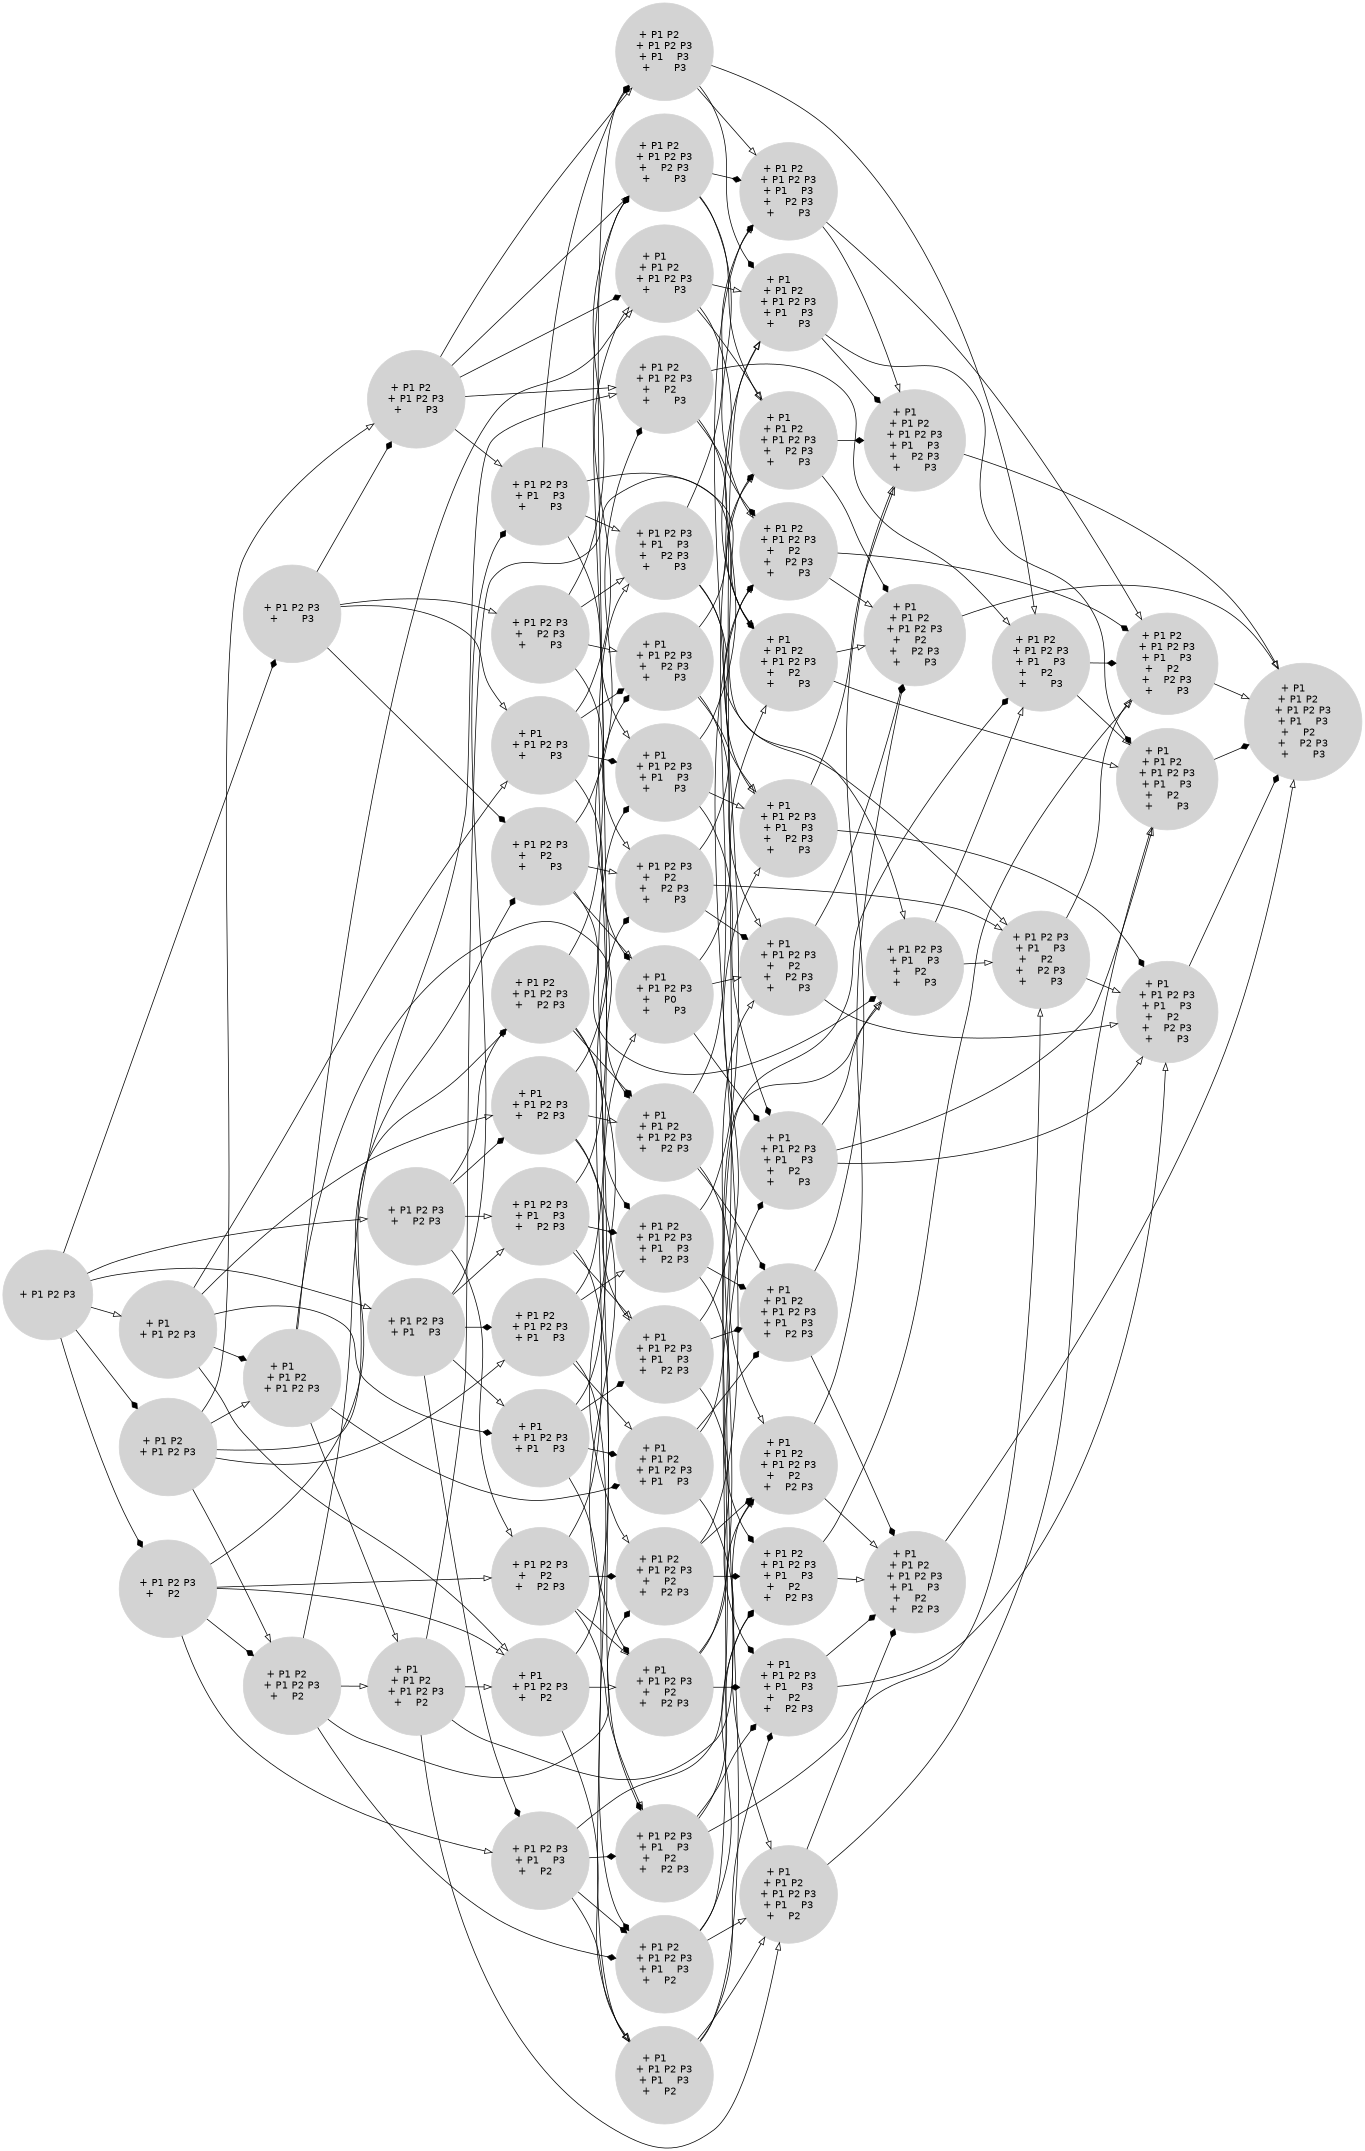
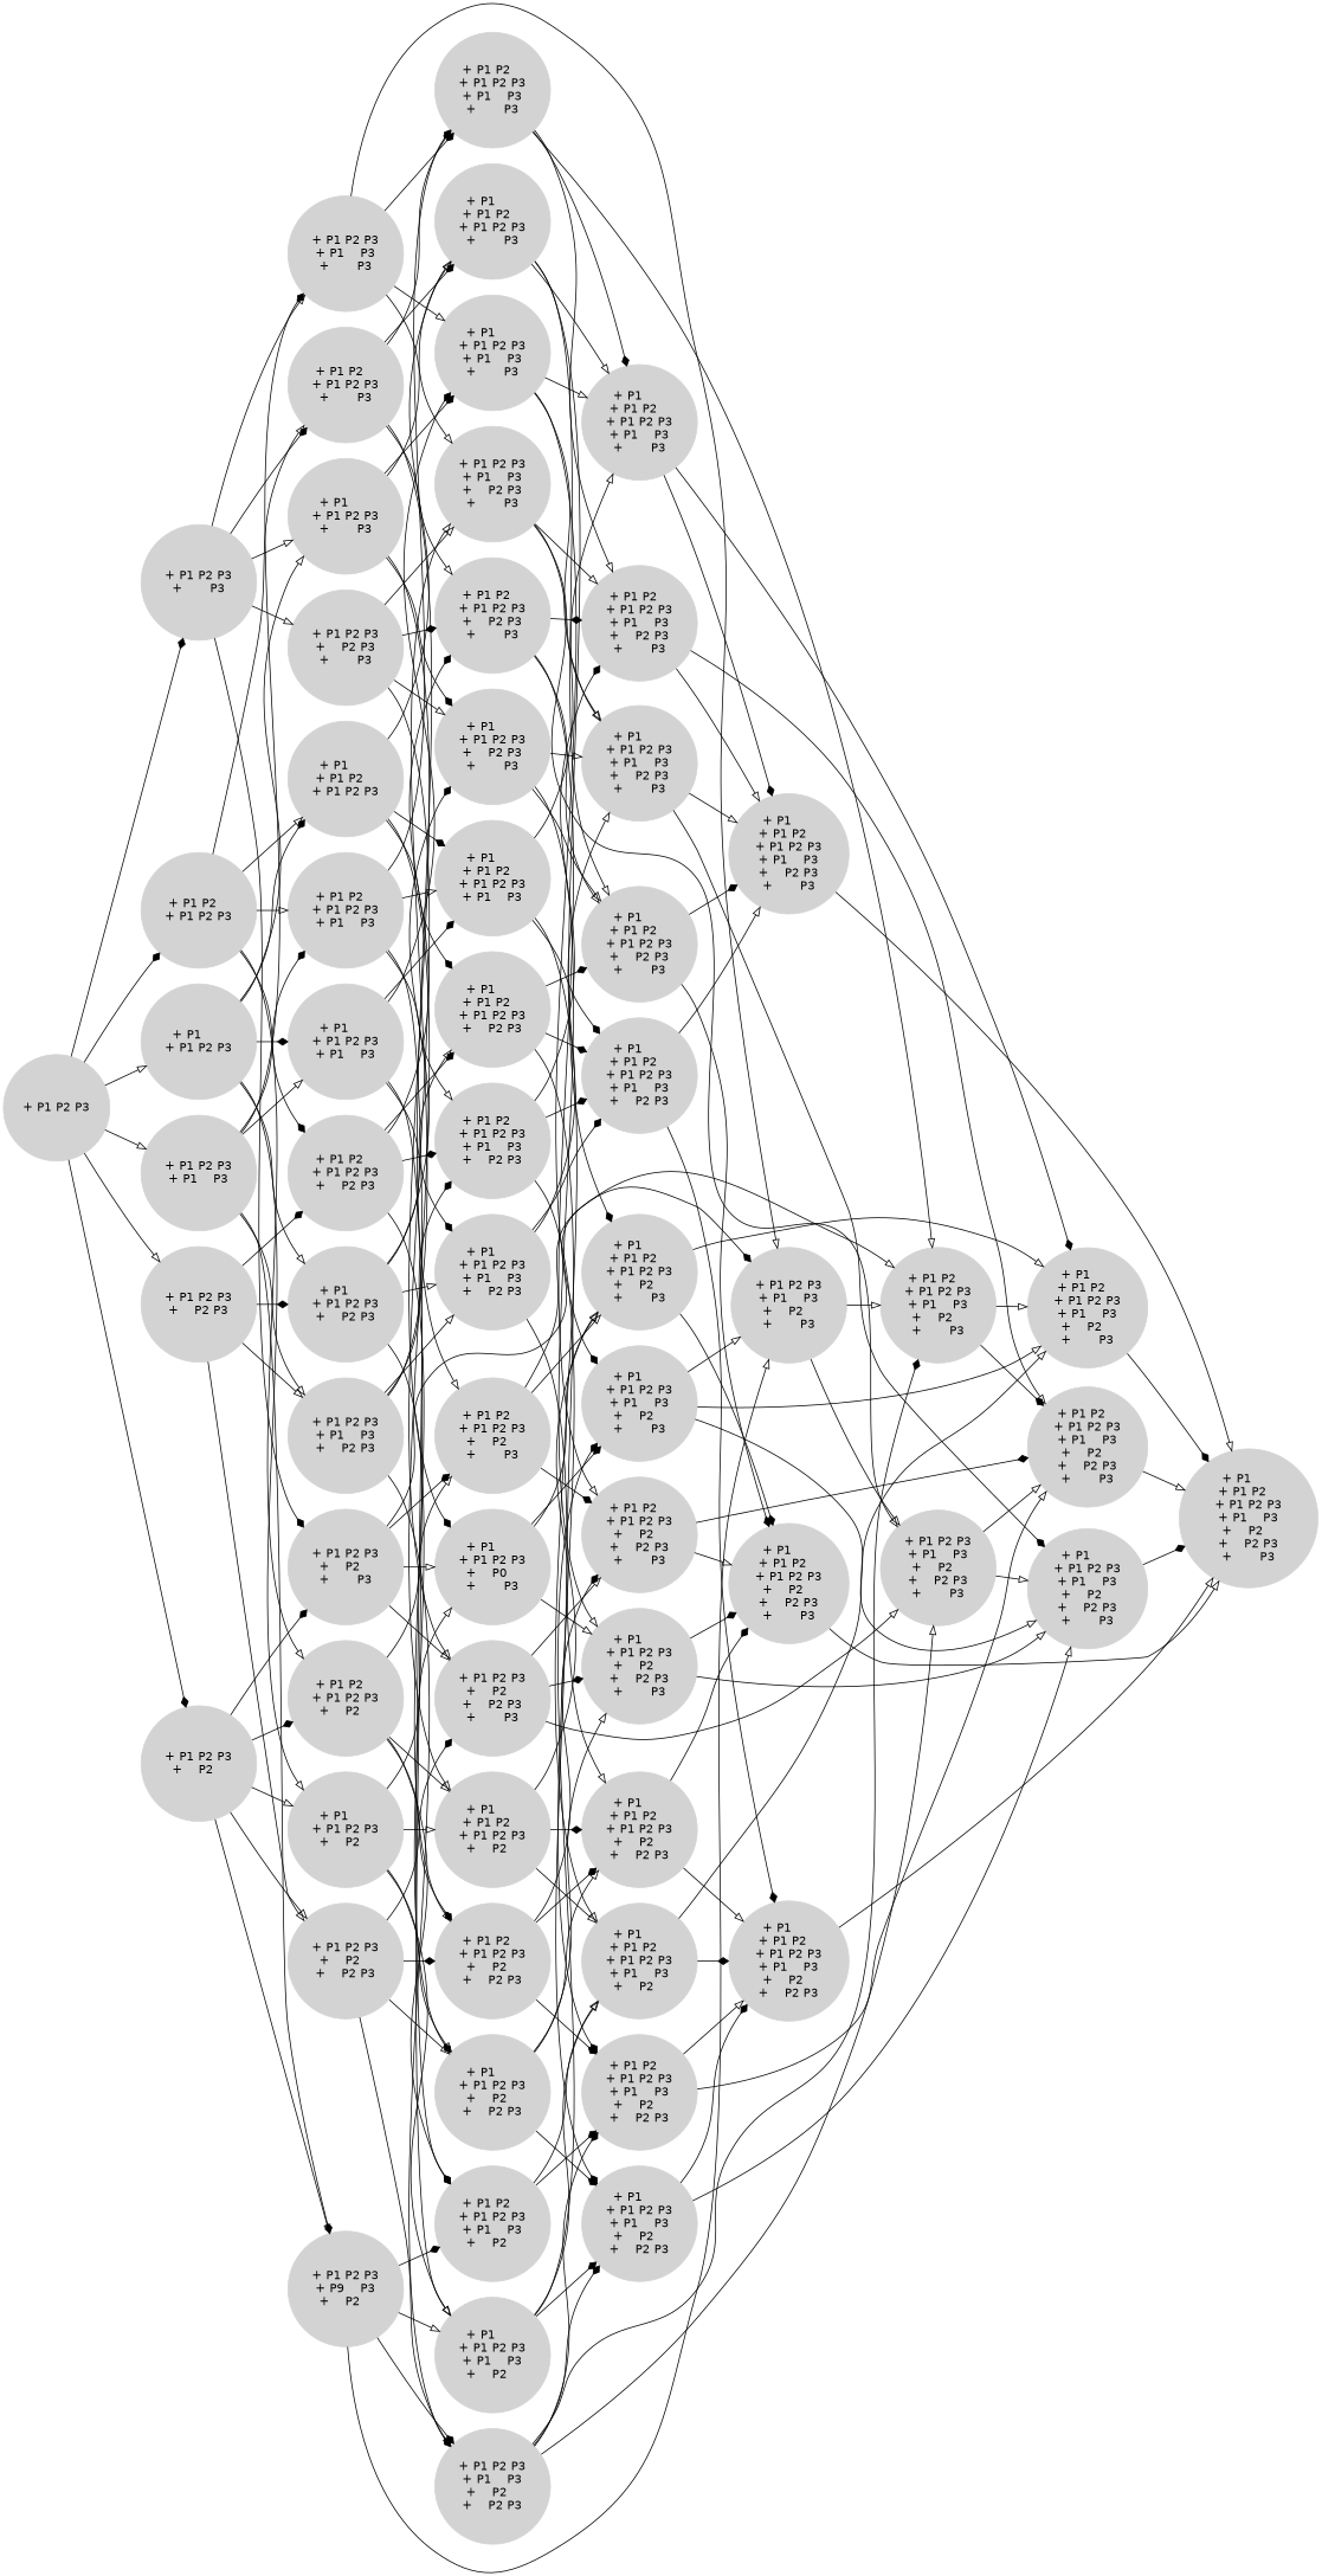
  digraph {
    fontname="DejaVu Sans"
    rankdir=LR
    node [color=lightgray fontname="DejaVu Sans" shape=circle style=filled]
    edge [arrowhead=onormal fontname="DejaVu Sans"]
    n1 [label="+ P1 P2   \n+ P1 P2 P3\n+       P3"]
    n2 [label="+ P1      \n+ P1 P2   \n+ P1 P2 P3\n+       P3"]
    n3 [label="+ P1 P2   \n+ P1 P2 P3\n+ P1    P3\n+       P3"]
    n4 [label="+ P1 P2   \n+ P1 P2 P3\n+    P2   \n+       P3"]
    n5 [label="+ P1 P2   \n+ P1 P2 P3\n+    P2 P3\n+       P3"]
    n6 [label="+ P1      \n+ P1 P2   \n+ P1 P2 P3\n+ P1    P3\n+       P3"]
    n7 [label="+ P1      \n+ P1 P2   \n+ P1 P2 P3\n+    P2   \n+       P3"]
    n8 [label="+ P1      \n+ P1 P2   \n+ P1 P2 P3\n+    P2 P3\n+       P3"]
    n9 [label="+ P1 P2   \n+ P1 P2 P3\n+ P1    P3\n+    P2   \n+       P3"]
    n10 [label="+ P1 P2   \n+ P1 P2 P3\n+ P1    P3\n+    P2 P3\n+       P3"]
    n11 [label="+ P1 P2   \n+ P1 P2 P3\n+    P2   \n+    P2 P3\n+       P3"]
    n12 [label="+ P1      \n+ P1 P2   \n+ P1 P2 P3\n+ P1    P3\n+    P2   \n+       P3"]
    n13 [label="+ P1      \n+ P1 P2   \n+ P1 P2 P3\n+ P1    P3\n+    P2 P3\n+       P3"]
    n14 [label="+ P1      \n+ P1 P2   \n+ P1 P2 P3\n+    P2   \n+    P2 P3\n+       P3"]
    n15 [label="+ P1      \n+ P1 P2 P3\n+       P3"]
    n16 [label="+ P1      \n+ P1 P2 P3\n+ P1    P3\n+       P3"]
    n17 [label="+ P1      \n+ P1 P2 P3\n+    P0   \n+       P3"]
    n18 [label="+ P1      \n+ P1 P2 P3\n+    P2 P3\n+       P3"]
    n19 [label="+ P1      \n+ P1 P2 P3\n+ P1    P3\n+    P2   \n+       P3"]
    n20 [label="+ P1      \n+ P1 P2 P3\n+ P1    P3\n+    P2 P3\n+       P3"]
    n21 [label="+ P1      \n+ P1 P2 P3\n+    P2   \n+    P2 P3\n+       P3"]
    n22 [label="+ P1 P2 P3\n+       P3"]
    n23 [label="+ P1 P2 P3\n+ P1    P3\n+       P3"]
    n24 [label="+ P1 P2 P3\n+    P2   \n+       P3"]
    n25 [label="+ P1 P2 P3\n+    P2 P3\n+       P3"]
    n26 [label="+ P1 P2 P3\n+ P1    P3\n+    P2   \n+       P3"]
    n27 [label="+ P1 P2 P3\n+ P1    P3\n+    P2 P3\n+       P3"]
    n28 [label="+ P1 P2 P3\n+    P2   \n+    P2 P3\n+       P3"]
    n29 [label="+ P1 P2 P3\n+ P1    P3\n+    P2   \n+    P2 P3\n+       P3"]
    n30 [label="+ P1      \n+ P1 P2 P3\n+ P1    P3\n+    P2   \n+    P2 P3\n+       P3"]
    n31 [label="+ P1      \n+ P1 P2   \n+ P1 P2 P3\n+ P1    P3\n+    P2   \n+    P2 P3\n+       P3"]
    n32 [label="+ P1 P2   \n+ P1 P2 P3\n+ P1    P3\n+    P2   \n+    P2 P3\n+       P3"]
    n33 [label="+ P1 P2   \n+ P1 P2 P3\n+    P2 P3"]
    n34 [label="+ P1      \n+ P1 P2   \n+ P1 P2 P3\n+    P2 P3"]
    n35 [label="+ P1 P2   \n+ P1 P2 P3\n+ P1    P3\n+    P2 P3"]
    n36 [label="+ P1 P2   \n+ P1 P2 P3\n+    P2   \n+    P2 P3"]
    n37 [label="+ P1      \n+ P1 P2   \n+ P1 P2 P3\n+ P1    P3\n+    P2 P3"]
    n38 [label="+ P1      \n+ P1 P2   \n+ P1 P2 P3\n+    P2   \n+    P2 P3"]
    n39 [label="+ P1 P2   \n+ P1 P2 P3\n+ P1    P3\n+    P2   \n+    P2 P3"]
    n40 [label="+ P1      \n+ P1 P2   \n+ P1 P2 P3\n+ P1    P3\n+    P2   \n+    P2 P3"]
    n41 [label="+ P1      \n+ P1 P2 P3\n+    P2 P3"]
    n42 [label="+ P1      \n+ P1 P2 P3\n+ P1    P3\n+    P2 P3"]
    n43 [label="+ P1      \n+ P1 P2 P3\n+    P2   \n+    P2 P3"]
    n44 [label="+ P1      \n+ P1 P2 P3\n+ P1    P3\n+    P2   \n+    P2 P3"]
    n45 [label="+ P1 P2 P3\n+    P2 P3"]
    n46 [label="+ P1 P2 P3\n+ P1    P3\n+    P2 P3"]
    n47 [label="+ P1 P2 P3\n+    P2   \n+    P2 P3"]
    n48 [label="+ P1 P2 P3\n+ P1    P3\n+    P2   \n+    P2 P3"]
    n49 [label="+ P1 P2   \n+ P1 P2 P3\n+    P2   "]
    n50 [label="+ P1      \n+ P1 P2   \n+ P1 P2 P3\n+    P2   "]
    n51 [label="+ P1 P2   \n+ P1 P2 P3\n+ P1    P3\n+    P2   "]
    n52 [label="+ P1      \n+ P1 P2   \n+ P1 P2 P3\n+ P1    P3\n+    P2   "]
    n53 [label="+ P1      \n+ P1 P2 P3\n+    P2   "]
    n54 [label="+ P1      \n+ P1 P2 P3\n+ P1    P3\n+    P2   "]
    n55 [label="+ P1 P2 P3\n+    P2   "]
-   n56 [label="+ P1 P2 P3\n+ P1    P3\n+    P2   "]
+   n56 [label="+ P1 P2 P3\n+ P9    P3\n+    P2   "]
    n57 [label="+ P1 P2   \n+ P1 P2 P3\n+ P1    P3"]
    n58 [label="+ P1      \n+ P1 P2   \n+ P1 P2 P3\n+ P1    P3"]
    n59 [label="+ P1      \n+ P1 P2 P3\n+ P1    P3"]
    n60 [label="+ P1 P2 P3\n+ P1    P3"]
    n61 [label="+ P1 P2 P3"]
    n62 [label="+ P1      \n+ P1 P2 P3"]
    n63 [label="+ P1 P2   \n+ P1 P2 P3"]
    n64 [label="+ P1      \n+ P1 P2   \n+ P1 P2 P3"]
    n1 -> n2 [arrowhead=diamond]
    n1 -> n3
    n1 -> n4
    n1 -> n5
    n2 -> n6
    n2 -> n7 [arrowhead=diamond]
    n2 -> n8
    n3 -> n6 [arrowhead=diamond]
    n3 -> n9
    n3 -> n10
    n4 -> n7
    n4 -> n9
    n4 -> n11 [arrowhead=diamond]
    n5 -> n8
    n5 -> n10 [arrowhead=diamond]
    n5 -> n11
    n6 -> n12 [arrowhead=diamond]
    n6 -> n13 [arrowhead=diamond]
    n7 -> n12
-   n7 -> n14
+   n7 -> n14 [arrowhead=diamond]
    n8 -> n13 [arrowhead=diamond]
    n8 -> n14 [arrowhead=diamond]
    n9 -> n12
    n9 -> n32 [arrowhead=diamond]
    n10 -> n13
    n10 -> n32
    n11 -> n14
    n11 -> n32 [arrowhead=diamond]
    n12 -> n31 [arrowhead=diamond]
    n13 -> n31
    n14 -> n31
    n15 -> n2
    n15 -> n16 [arrowhead=diamond]
    n15 -> n17 [arrowhead=diamond]
    n15 -> n18 [arrowhead=diamond]
    n16 -> n6
    n16 -> n19 [arrowhead=diamond]
    n16 -> n20
    n17 -> n7
    n17 -> n19 [arrowhead=diamond]
    n17 -> n21
    n18 -> n8
    n18 -> n20
    n18 -> n21
    n19 -> n12
    n19 -> n26
    n19 -> n30
    n20 -> n13
    n20 -> n30 [arrowhead=diamond]
    n21 -> n14 [arrowhead=diamond]
    n21 -> n30
    n22 -> n1 [arrowhead=diamond]
    n22 -> n15
-   n1 -> n23
+   n22 -> n23
    n22 -> n24 [arrowhead=diamond]
    n22 -> n25
    n23 -> n3 [arrowhead=diamond]
    n23 -> n16
    n23 -> n26
    n23 -> n27
    n24 -> n4 [arrowhead=diamond]
    n24 -> n17
    n24 -> n26 [arrowhead=diamond]
    n24 -> n28
    n25 -> n5 [arrowhead=diamond]
    n25 -> n18
    n25 -> n27
    n25 -> n28
    n26 -> n9
    n26 -> n29
    n27 -> n10
    n27 -> n20
    n27 -> n29
    n28 -> n11
    n28 -> n21 [arrowhead=diamond]
    n28 -> n29
    n29 -> n30
    n29 -> n32
    n30 -> n31 [arrowhead=diamond]
    n32 -> n31
    n33 -> n5 [arrowhead=diamond]
    n33 -> n34 [arrowhead=diamond]
    n33 -> n35 [arrowhead=diamond]
    n33 -> n36
    n34 -> n8 [arrowhead=diamond]
    n34 -> n37 [arrowhead=diamond]
    n34 -> n38
    n35 -> n10 [arrowhead=diamond]
    n35 -> n37 [arrowhead=diamond]
    n35 -> n39 [arrowhead=diamond]
    n36 -> n11 [arrowhead=diamond]
    n36 -> n38 [arrowhead=diamond]
    n36 -> n39 [arrowhead=diamond]
    n37 -> n13
    n37 -> n40 [arrowhead=diamond]
    n38 -> n14 [arrowhead=diamond]
    n38 -> n40
    n39 -> n32
    n39 -> n40
    n40 -> n31
    n41 -> n18 [arrowhead=diamond]
    n41 -> n34
    n41 -> n42
    n41 -> n43 [arrowhead=diamond]
    n42 -> n20
    n42 -> n37 [arrowhead=diamond]
    n42 -> n44 [arrowhead=diamond]
    n43 -> n21
    n43 -> n38
    n43 -> n44 [arrowhead=diamond]
    n44 -> n30
    n44 -> n40 [arrowhead=diamond]
    n45 -> n33 [arrowhead=diamond]
    n45 -> n41 [arrowhead=diamond]
    n45 -> n46
    n45 -> n47
    n46 -> n27
    n46 -> n35 [arrowhead=diamond]
    n46 -> n42
    n46 -> n48 [arrowhead=diamond]
    n47 -> n28 [arrowhead=diamond]
    n47 -> n36 [arrowhead=diamond]
    n47 -> n43
    n47 -> n48
    n48 -> n29
    n48 -> n39 [arrowhead=diamond]
    n48 -> n44 [arrowhead=diamond]
    n49 -> n4
    n49 -> n36 [arrowhead=diamond]
    n49 -> n50
    n49 -> n51 [arrowhead=diamond]
    n50 -> n7
    n50 -> n38 [arrowhead=diamond]
    n50 -> n52
-   n51 -> n9 [arrowhead=diamond]
+   n48 -> n9 [arrowhead=diamond]
    n51 -> n39 [arrowhead=diamond]
    n51 -> n52
    n52 -> n12
    n52 -> n40 [arrowhead=diamond]
    n53 -> n17
    n53 -> n43
-   n50 -> n53
+   n53 -> n50
    n53 -> n54
    n54 -> n19 [arrowhead=diamond]
    n54 -> n44 [arrowhead=diamond]
    n54 -> n52
    n55 -> n24 [arrowhead=diamond]
    n55 -> n47
    n55 -> n49 [arrowhead=diamond]
    n55 -> n53
    n55 -> n56
    n56 -> n26
    n56 -> n48 [arrowhead=diamond]
    n56 -> n51 [arrowhead=diamond]
    n56 -> n54
    n57 -> n3 [arrowhead=diamond]
    n57 -> n35
    n57 -> n51 [arrowhead=diamond]
    n57 -> n58
    n58 -> n6
    n58 -> n37 [arrowhead=diamond]
    n58 -> n52
    n59 -> n16 [arrowhead=diamond]
    n59 -> n42 [arrowhead=diamond]
    n59 -> n54
    n59 -> n58 [arrowhead=diamond]
    n60 -> n23 [arrowhead=diamond]
    n60 -> n46
    n60 -> n56 [arrowhead=diamond]
    n60 -> n57 [arrowhead=diamond]
    n60 -> n59
    n61 -> n22 [arrowhead=diamond]
    n61 -> n45
    n61 -> n55 [arrowhead=diamond]
    n61 -> n60
    n61 -> n62
    n61 -> n63 [arrowhead=diamond]
    n62 -> n15
    n62 -> n41
    n62 -> n53
    n62 -> n59 [arrowhead=diamond]
    n62 -> n64 [arrowhead=diamond]
    n63 -> n1
-   n63 -> n33
+   n63 -> n33 [arrowhead=diamond]
    n63 -> n49
    n63 -> n57
    n63 -> n64
    n64 -> n2
    n64 -> n34 [arrowhead=diamond]
    n64 -> n50
    n64 -> n58 [arrowhead=diamond]
  }
